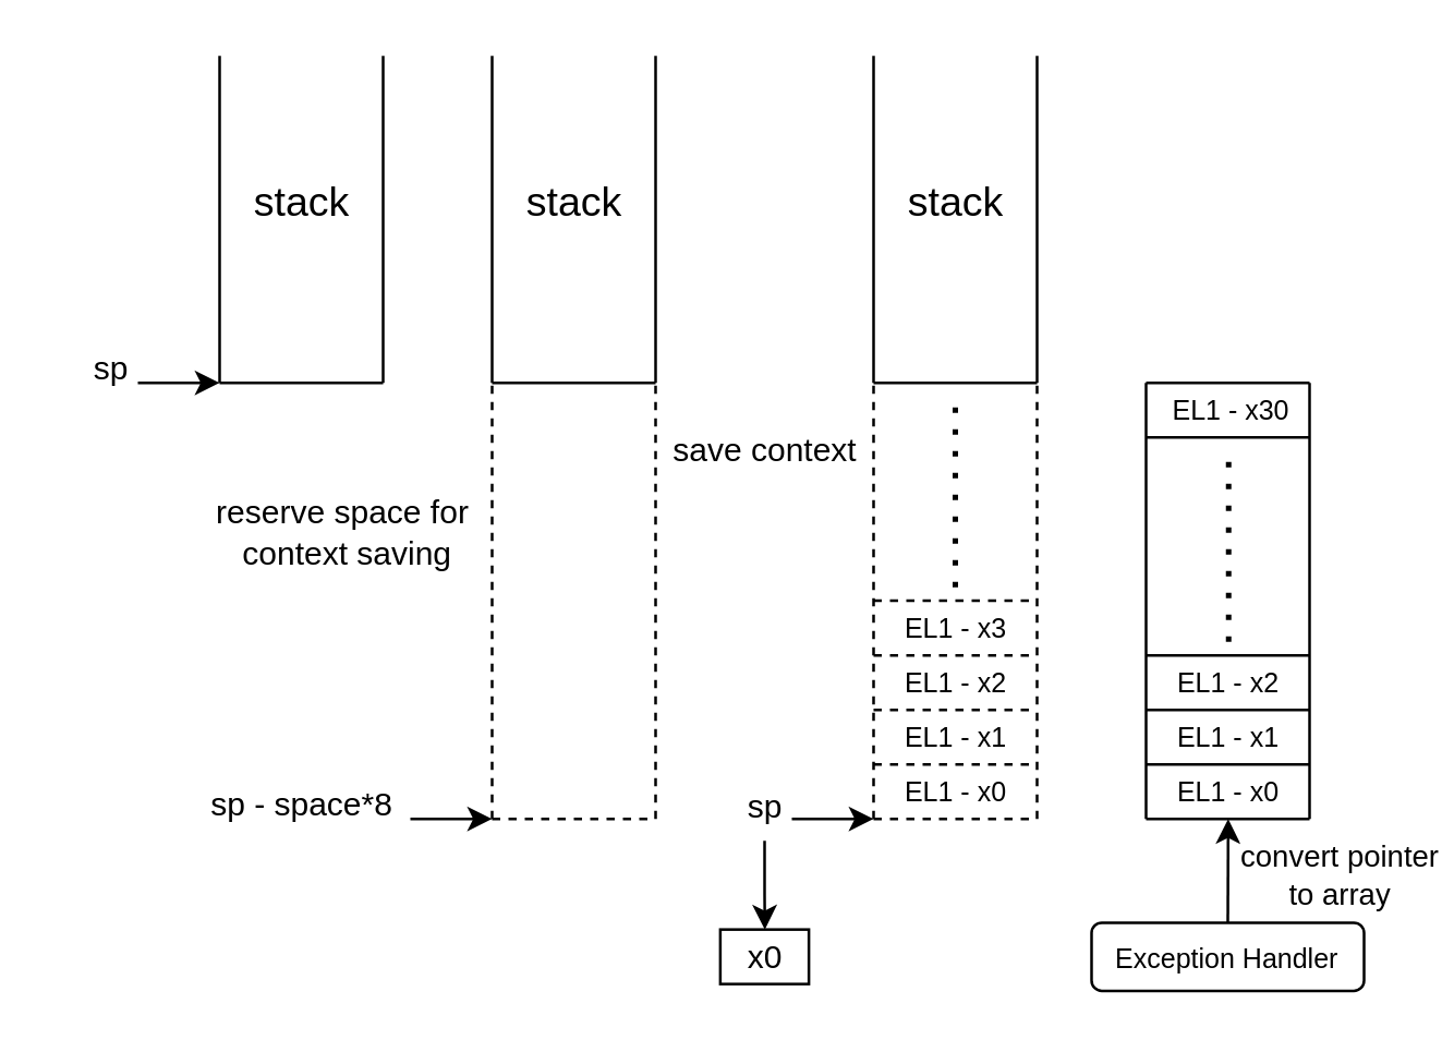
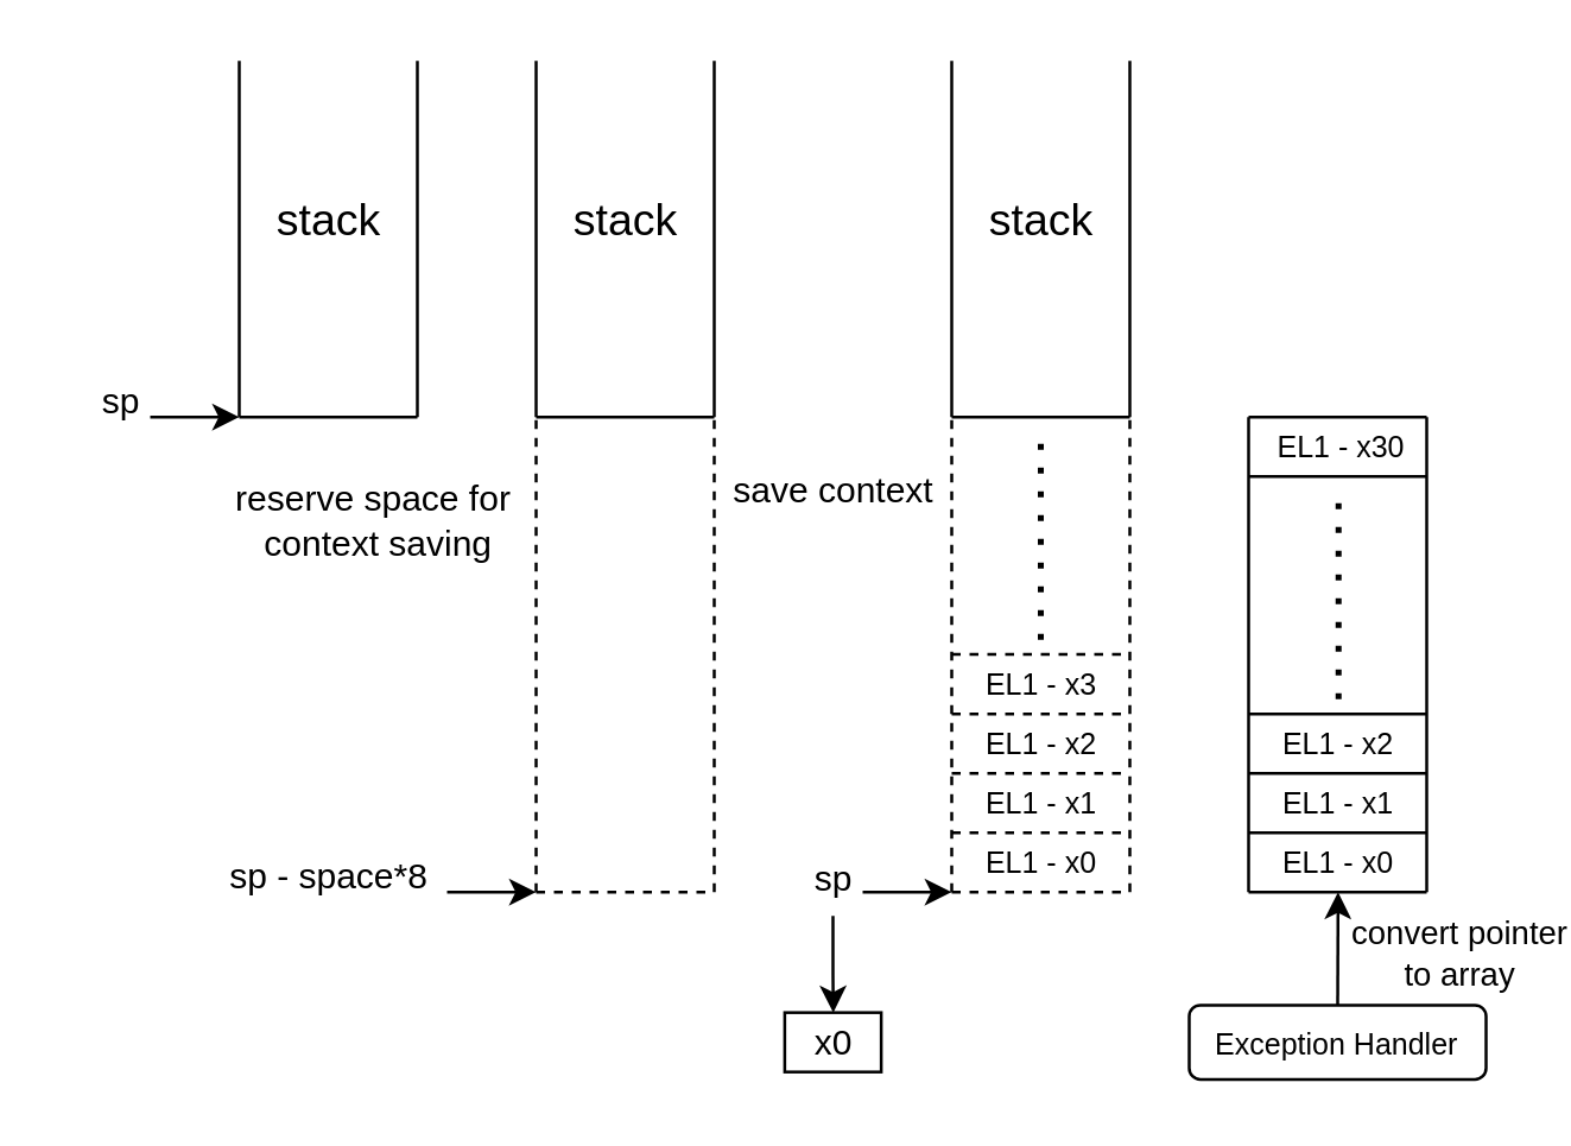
  <mxCell id="0" />
  <mxCell id="1" parent="0" />
  <mxCell id="2" value="&lt;font style=&quot;font-size: 10px;&quot;&gt;EL1 - x0&lt;/font&gt;" style="text;html=1;align=center;verticalAlign=middle;resizable=0;points=[];autosize=1;strokeColor=none;fillColor=none;" vertex="1" parent="1"><mxGeometry x="420" y="275" width="60" height="30" as="geometry" /></mxCell>
  <mxCell id="3" value="&lt;font style=&quot;font-size: 10px;&quot;&gt;EL1 - x0&lt;/font&gt;" style="text;html=1;align=center;verticalAlign=middle;resizable=0;points=[];autosize=1;strokeColor=none;fillColor=none;" vertex="1" parent="1"><mxGeometry x="320" y="275" width="60" height="30" as="geometry" /></mxCell>
  <mxCell id="4" value="" style="endArrow=none;html=1;rounded=0;" edge="1" parent="1"><mxGeometry width="50" height="50" relative="1" as="geometry"><mxPoint x="80" y="140" as="sourcePoint" /><mxPoint x="80" y="20" as="targetPoint" /></mxGeometry></mxCell>
  <mxCell id="5" value="" style="endArrow=none;html=1;rounded=0;" edge="1" parent="1"><mxGeometry width="50" height="50" relative="1" as="geometry"><mxPoint x="80" y="140" as="sourcePoint" /><mxPoint x="140" y="140" as="targetPoint" /></mxGeometry></mxCell>
  <mxCell id="6" value="" style="endArrow=none;html=1;rounded=0;" edge="1" parent="1"><mxGeometry width="50" height="50" relative="1" as="geometry"><mxPoint x="140" y="140" as="sourcePoint" /><mxPoint x="140" y="20" as="targetPoint" /></mxGeometry></mxCell>
  <mxCell id="7" value="&lt;font style=&quot;font-size: 15px;&quot;&gt;stack&lt;/font&gt;" style="text;html=1;align=center;verticalAlign=middle;resizable=0;points=[];autosize=1;strokeColor=none;fillColor=none;" vertex="1" parent="1"><mxGeometry x="80" y="58" width="60" height="30" as="geometry" /></mxCell>
  <mxCell id="8" value="" style="endArrow=classic;html=1;rounded=0;" edge="1" parent="1"><mxGeometry width="50" height="50" relative="1" as="geometry"><mxPoint x="50" y="140" as="sourcePoint" /><mxPoint x="80" y="140" as="targetPoint" /><Array as="points" /></mxGeometry></mxCell>
  <mxCell id="9" value="sp" style="text;html=1;align=center;verticalAlign=middle;resizable=0;points=[];autosize=1;strokeColor=none;fillColor=none;" vertex="1" parent="1"><mxGeometry x="20" y="120" width="40" height="30" as="geometry" /></mxCell>
  <mxCell id="10" value="" style="endArrow=none;html=1;rounded=0;" edge="1" parent="1"><mxGeometry width="50" height="50" relative="1" as="geometry"><mxPoint x="180" y="140" as="sourcePoint" /><mxPoint x="180" y="20" as="targetPoint" /></mxGeometry></mxCell>
  <mxCell id="11" value="" style="endArrow=none;html=1;rounded=0;" edge="1" parent="1"><mxGeometry width="50" height="50" relative="1" as="geometry"><mxPoint x="180" y="140" as="sourcePoint" /><mxPoint x="240" y="140" as="targetPoint" /></mxGeometry></mxCell>
  <mxCell id="12" value="" style="endArrow=none;html=1;rounded=0;" edge="1" parent="1"><mxGeometry width="50" height="50" relative="1" as="geometry"><mxPoint x="240" y="140" as="sourcePoint" /><mxPoint x="240" y="20" as="targetPoint" /></mxGeometry></mxCell>
  <mxCell id="13" value="&lt;font style=&quot;font-size: 15px;&quot;&gt;stack&lt;/font&gt;" style="text;html=1;align=center;verticalAlign=middle;resizable=0;points=[];autosize=1;strokeColor=none;fillColor=none;" vertex="1" parent="1"><mxGeometry x="180" y="58" width="60" height="30" as="geometry" /></mxCell>
  <mxCell id="14" value="" style="endArrow=none;dashed=1;html=1;rounded=0;" edge="1" parent="1"><mxGeometry width="50" height="50" relative="1" as="geometry"><mxPoint x="180" y="300" as="sourcePoint" /><mxPoint x="180" y="140" as="targetPoint" /></mxGeometry></mxCell>
  <mxCell id="15" value="" style="endArrow=none;dashed=1;html=1;rounded=0;" edge="1" parent="1"><mxGeometry width="50" height="50" relative="1" as="geometry"><mxPoint x="240" y="300" as="sourcePoint" /><mxPoint x="240" y="140" as="targetPoint" /></mxGeometry></mxCell>
  <mxCell id="16" value="" style="endArrow=classic;html=1;rounded=0;" edge="1" parent="1"><mxGeometry width="50" height="50" relative="1" as="geometry"><mxPoint x="150" y="300" as="sourcePoint" /><mxPoint x="180" y="300" as="targetPoint" /></mxGeometry></mxCell>
- <mxCell id="17" value="reserve space for&lt;br&gt;&amp;nbsp;context saving" style="text;html=1;align=center;verticalAlign=middle;resizable=0;points=[];autosize=1;strokeColor=none;fillColor=none;" vertex="1" parent="1"><mxGeometry x="65" y="175" width="120" height="40" as="geometry" /></mxCell>
+ <mxCell id="17" value="reserve space for&lt;br&gt;&amp;nbsp;context saving" style="text;html=1;align=center;verticalAlign=middle;resizable=0;points=[];autosize=1;strokeColor=none;fillColor=none;" vertex="1" parent="1"><mxGeometry x="65" y="155" width="120" height="40" as="geometry" /></mxCell>
  <mxCell id="18" value="" style="endArrow=none;html=1;rounded=0;" edge="1" parent="1"><mxGeometry width="50" height="50" relative="1" as="geometry"><mxPoint x="320" y="140" as="sourcePoint" /><mxPoint x="320" y="20" as="targetPoint" /></mxGeometry></mxCell>
  <mxCell id="19" value="" style="endArrow=none;html=1;rounded=0;" edge="1" parent="1"><mxGeometry width="50" height="50" relative="1" as="geometry"><mxPoint x="320" y="140" as="sourcePoint" /><mxPoint x="380" y="140" as="targetPoint" /></mxGeometry></mxCell>
  <mxCell id="20" value="" style="endArrow=none;html=1;rounded=0;" edge="1" parent="1"><mxGeometry width="50" height="50" relative="1" as="geometry"><mxPoint x="380" y="140" as="sourcePoint" /><mxPoint x="380" y="20" as="targetPoint" /></mxGeometry></mxCell>
  <mxCell id="21" value="&lt;font style=&quot;font-size: 15px;&quot;&gt;stack&lt;/font&gt;" style="text;html=1;align=center;verticalAlign=middle;resizable=0;points=[];autosize=1;strokeColor=none;fillColor=none;" vertex="1" parent="1"><mxGeometry x="320" y="58" width="60" height="30" as="geometry" /></mxCell>
  <mxCell id="22" value="" style="endArrow=none;dashed=1;html=1;rounded=0;" edge="1" parent="1"><mxGeometry width="50" height="50" relative="1" as="geometry"><mxPoint x="320" y="300" as="sourcePoint" /><mxPoint x="320" y="140" as="targetPoint" /></mxGeometry></mxCell>
  <mxCell id="23" value="" style="endArrow=none;dashed=1;html=1;rounded=0;" edge="1" parent="1"><mxGeometry width="50" height="50" relative="1" as="geometry"><mxPoint x="380" y="300" as="sourcePoint" /><mxPoint x="380" y="140" as="targetPoint" /></mxGeometry></mxCell>
  <mxCell id="24" value="sp - space*8" style="text;html=1;align=center;verticalAlign=middle;resizable=0;points=[];autosize=1;strokeColor=none;fillColor=none;" vertex="1" parent="1"><mxGeometry x="65" y="280" width="90" height="30" as="geometry" /></mxCell>
  <mxCell id="25" value="" style="edgeStyle=orthogonalEdgeStyle;rounded=0;orthogonalLoop=1;jettySize=auto;html=1;" edge="1" parent="1" source="26" target="36"><mxGeometry relative="1" as="geometry" /></mxCell>
  <mxCell id="26" value="sp" style="text;html=1;align=center;verticalAlign=middle;resizable=0;points=[];autosize=1;strokeColor=none;fillColor=none;spacing=0;spacingBottom=0;" vertex="1" parent="1"><mxGeometry x="265" y="283" width="30" height="25" as="geometry" /></mxCell>
  <mxCell id="27" value="" style="endArrow=none;dashed=1;html=1;rounded=0;" edge="1" parent="1"><mxGeometry width="50" height="50" relative="1" as="geometry"><mxPoint x="320" y="280" as="sourcePoint" /><mxPoint x="380" y="280" as="targetPoint" /></mxGeometry></mxCell>
  <mxCell id="28" value="" style="endArrow=none;dashed=1;html=1;rounded=0;" edge="1" parent="1"><mxGeometry width="50" height="50" relative="1" as="geometry"><mxPoint x="320" y="260" as="sourcePoint" /><mxPoint x="380" y="260" as="targetPoint" /></mxGeometry></mxCell>
  <mxCell id="29" value="" style="endArrow=none;dashed=1;html=1;rounded=0;" edge="1" parent="1"><mxGeometry width="50" height="50" relative="1" as="geometry"><mxPoint x="320" y="240" as="sourcePoint" /><mxPoint x="380" y="240" as="targetPoint" /></mxGeometry></mxCell>
  <mxCell id="30" value="" style="endArrow=none;dashed=1;html=1;rounded=0;" edge="1" parent="1"><mxGeometry width="50" height="50" relative="1" as="geometry"><mxPoint x="320" y="219.86" as="sourcePoint" /><mxPoint x="380" y="219.86" as="targetPoint" /></mxGeometry></mxCell>
  <mxCell id="31" value="&lt;font style=&quot;font-size: 10px;&quot;&gt;EL1 - x1&lt;/font&gt;" style="text;html=1;align=center;verticalAlign=middle;resizable=0;points=[];autosize=1;strokeColor=none;fillColor=none;" vertex="1" parent="1"><mxGeometry x="320" y="255" width="60" height="30" as="geometry" /></mxCell>
  <mxCell id="32" value="&lt;font style=&quot;font-size: 10px;&quot;&gt;EL1 - x2&lt;/font&gt;" style="text;html=1;align=center;verticalAlign=middle;resizable=0;points=[];autosize=1;strokeColor=none;fillColor=none;" vertex="1" parent="1"><mxGeometry x="320" y="235" width="60" height="30" as="geometry" /></mxCell>
  <mxCell id="33" value="&lt;font style=&quot;font-size: 10px;&quot;&gt;EL1 - x3&lt;/font&gt;" style="text;html=1;align=center;verticalAlign=middle;resizable=0;points=[];autosize=1;strokeColor=none;fillColor=none;" vertex="1" parent="1"><mxGeometry x="320" y="215" width="60" height="30" as="geometry" /></mxCell>
  <mxCell id="34" value="" style="endArrow=none;dashed=1;html=1;dashPattern=1 3;strokeWidth=2;rounded=0;" edge="1" parent="1"><mxGeometry width="50" height="50" relative="1" as="geometry"><mxPoint x="350" y="215" as="sourcePoint" /><mxPoint x="350" y="145" as="targetPoint" /></mxGeometry></mxCell>
  <mxCell id="35" value="save context" style="text;html=1;align=center;verticalAlign=middle;resizable=0;points=[];autosize=1;strokeColor=none;fillColor=none;" vertex="1" parent="1"><mxGeometry x="235" y="150" width="90" height="30" as="geometry" /></mxCell>
  <mxCell id="36" value="x0" style="rounded=0;whiteSpace=wrap;html=1;" vertex="1" parent="1"><mxGeometry x="263.75" y="340.57" width="32.5" height="20" as="geometry" /></mxCell>
  <mxCell id="37" value="" style="endArrow=classic;html=1;rounded=0;" edge="1" parent="1"><mxGeometry width="50" height="50" relative="1" as="geometry"><mxPoint x="290" y="300" as="sourcePoint" /><mxPoint x="320" y="300" as="targetPoint" /></mxGeometry></mxCell>
  <mxCell id="38" style="edgeStyle=orthogonalEdgeStyle;rounded=0;orthogonalLoop=1;jettySize=auto;html=1;exitX=0.5;exitY=0;exitDx=0;exitDy=0;" edge="1" parent="1" source="41"><mxGeometry relative="1" as="geometry"><mxPoint x="450.143" y="337.937" as="targetPoint" /></mxGeometry></mxCell>
  <mxCell id="39" style="edgeStyle=orthogonalEdgeStyle;rounded=0;orthogonalLoop=1;jettySize=auto;html=1;exitX=0.5;exitY=0;exitDx=0;exitDy=0;" edge="1" parent="1" source="41"><mxGeometry relative="1" as="geometry"><mxPoint x="450.143" y="300" as="targetPoint" /></mxGeometry></mxCell>
  <mxCell id="40" value="convert pointer &lt;br&gt;to array" style="edgeLabel;html=1;align=center;verticalAlign=middle;resizable=0;points=[];" vertex="1" connectable="0" parent="39"><mxGeometry x="-0.041" y="1" relative="1" as="geometry"><mxPoint x="41" as="offset" /></mxGeometry></mxCell>
  <mxCell id="41" value="&lt;font style=&quot;font-size: 10px;&quot;&gt;Exception Handler&lt;/font&gt;" style="rounded=1;whiteSpace=wrap;html=1;" vertex="1" parent="1"><mxGeometry x="400" y="338.07" width="100" height="25" as="geometry" /></mxCell>
  <mxCell id="42" value="" style="endArrow=none;dashed=1;html=1;rounded=0;" edge="1" parent="1"><mxGeometry width="50" height="50" relative="1" as="geometry"><mxPoint x="180" y="300" as="sourcePoint" /><mxPoint x="240" y="300" as="targetPoint" /></mxGeometry></mxCell>
  <mxCell id="43" value="" style="endArrow=none;dashed=1;html=1;rounded=0;" edge="1" parent="1"><mxGeometry width="50" height="50" relative="1" as="geometry"><mxPoint x="320" y="300" as="sourcePoint" /><mxPoint x="380" y="300" as="targetPoint" /></mxGeometry></mxCell>
  <mxCell id="44" value="" style="endArrow=none;html=1;rounded=0;" edge="1" parent="1"><mxGeometry width="50" height="50" relative="1" as="geometry"><mxPoint x="420" y="300" as="sourcePoint" /><mxPoint x="420" y="140" as="targetPoint" /></mxGeometry></mxCell>
  <mxCell id="45" value="" style="endArrow=none;html=1;rounded=0;" edge="1" parent="1"><mxGeometry width="50" height="50" relative="1" as="geometry"><mxPoint x="480" y="300" as="sourcePoint" /><mxPoint x="480" y="140" as="targetPoint" /></mxGeometry></mxCell>
  <mxCell id="46" value="" style="endArrow=none;html=1;rounded=0;" edge="1" parent="1"><mxGeometry width="50" height="50" relative="1" as="geometry"><mxPoint x="420" y="300" as="sourcePoint" /><mxPoint x="480" y="300" as="targetPoint" /></mxGeometry></mxCell>
  <mxCell id="47" value="" style="endArrow=none;html=1;rounded=0;" edge="1" parent="1"><mxGeometry width="50" height="50" relative="1" as="geometry"><mxPoint x="420" y="280" as="sourcePoint" /><mxPoint x="480" y="280" as="targetPoint" /></mxGeometry></mxCell>
  <mxCell id="48" value="" style="endArrow=none;html=1;rounded=0;" edge="1" parent="1"><mxGeometry width="50" height="50" relative="1" as="geometry"><mxPoint x="420" y="260" as="sourcePoint" /><mxPoint x="480" y="260" as="targetPoint" /></mxGeometry></mxCell>
  <mxCell id="49" value="" style="endArrow=none;html=1;rounded=0;" edge="1" parent="1"><mxGeometry width="50" height="50" relative="1" as="geometry"><mxPoint x="420" y="240" as="sourcePoint" /><mxPoint x="480" y="240" as="targetPoint" /></mxGeometry></mxCell>
  <mxCell id="50" value="" style="endArrow=none;html=1;rounded=0;" edge="1" parent="1"><mxGeometry width="50" height="50" relative="1" as="geometry"><mxPoint x="420" y="140" as="sourcePoint" /><mxPoint x="480" y="140" as="targetPoint" /></mxGeometry></mxCell>
  <mxCell id="51" value="" style="endArrow=none;html=1;rounded=0;" edge="1" parent="1"><mxGeometry width="50" height="50" relative="1" as="geometry"><mxPoint x="420" y="160" as="sourcePoint" /><mxPoint x="480" y="160" as="targetPoint" /></mxGeometry></mxCell>
  <mxCell id="52" value="&lt;font style=&quot;font-size: 10px;&quot;&gt;EL1 - x1&lt;/font&gt;" style="text;html=1;align=center;verticalAlign=middle;resizable=0;points=[];autosize=1;strokeColor=none;fillColor=none;" vertex="1" parent="1"><mxGeometry x="420" y="255" width="60" height="30" as="geometry" /></mxCell>
  <mxCell id="53" value="&lt;font style=&quot;font-size: 10px;&quot;&gt;EL1 - x2&lt;/font&gt;" style="text;html=1;align=center;verticalAlign=middle;resizable=0;points=[];autosize=1;strokeColor=none;fillColor=none;" vertex="1" parent="1"><mxGeometry x="420" y="235" width="60" height="30" as="geometry" /></mxCell>
  <mxCell id="54" value="&lt;font style=&quot;font-size: 10px;&quot;&gt;EL1 - x30&lt;/font&gt;" style="text;html=1;align=center;verticalAlign=middle;resizable=0;points=[];autosize=1;strokeColor=none;fillColor=none;" vertex="1" parent="1"><mxGeometry x="418" y="135" width="65" height="30" as="geometry" /></mxCell>
  <mxCell id="55" value="" style="endArrow=none;dashed=1;html=1;dashPattern=1 3;strokeWidth=2;rounded=0;" edge="1" parent="1"><mxGeometry width="50" height="50" relative="1" as="geometry"><mxPoint x="450.3" y="235" as="sourcePoint" /><mxPoint x="450.3" y="165" as="targetPoint" /></mxGeometry></mxCell>
